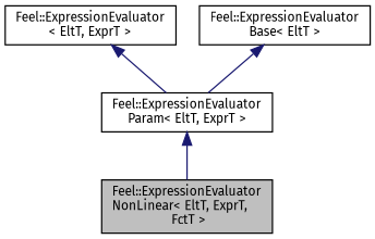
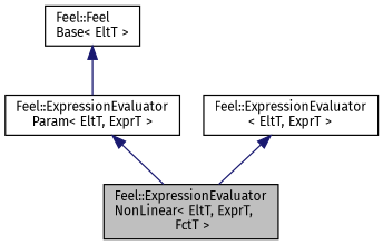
  digraph {
    fontname="Fira Sans"
    node [color=black fillcolor=white fontname="Fira Sans" fontsize=10 shape=record style=filled]
    edge [color=midnightblue dir=back fontname="Fira Sans" fontsize=10 labelfontname=Helvetica labelfontsize=10 style=solid]
    n1 [fillcolor=grey75 fontcolor=black height=0.2 label="Feel::ExpressionEvaluator\lNonLinear\< EltT, ExprT,\l FctT \>" width=0.4]
    n2 [height=0.2 label="Feel::ExpressionEvaluator\lParam\< EltT, ExprT \>" width=0.4]
    n3 [height=0.2 label="Feel::ExpressionEvaluator\l\< EltT, ExprT \>" width=0.4]
-   n4 [height=0.2 label="Feel::ExpressionEvaluator\lBase\< EltT \>" width=0.4]
+   n4 [height=0.2 label="Feel::Feel\lBase\< EltT \>" width=0.4]
    n2 -> n1
-   n3 -> n2
+   n3 -> n1
    n4 -> n2
  }
